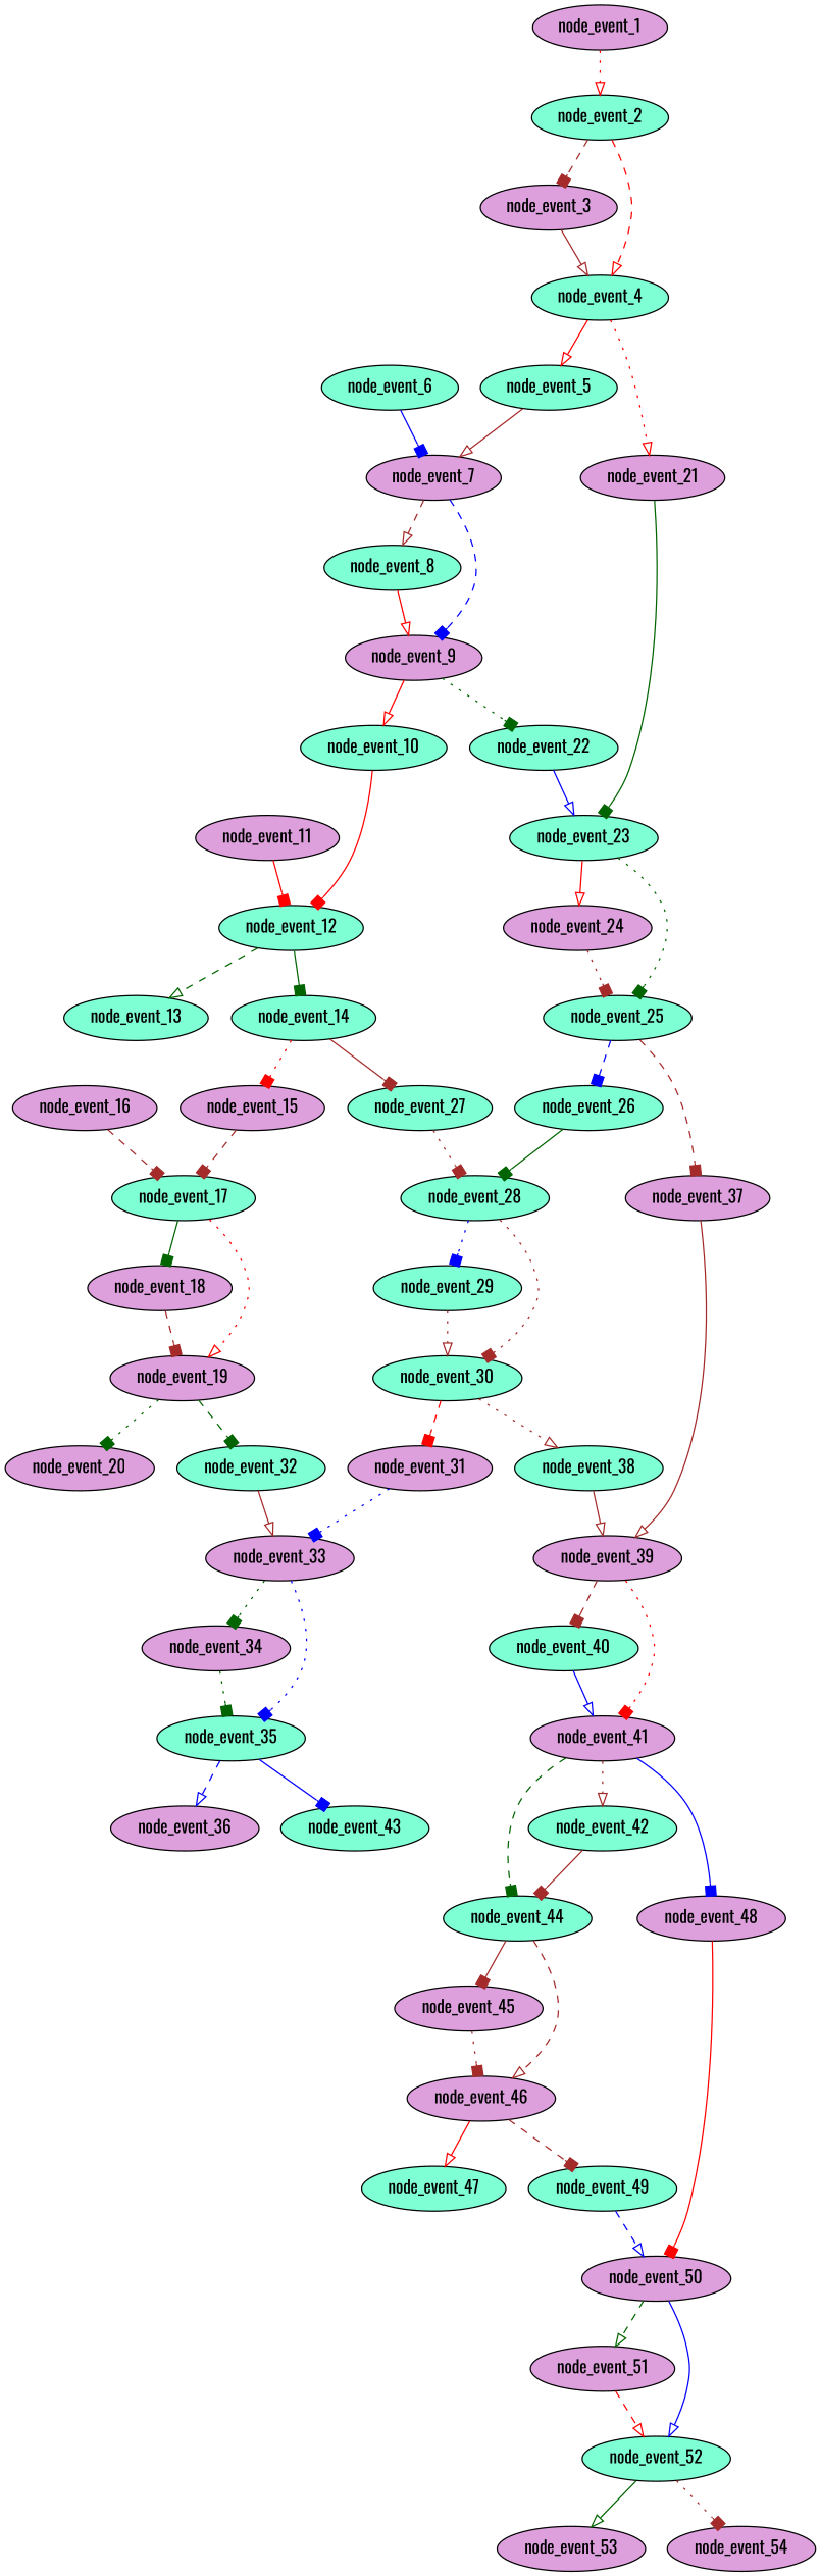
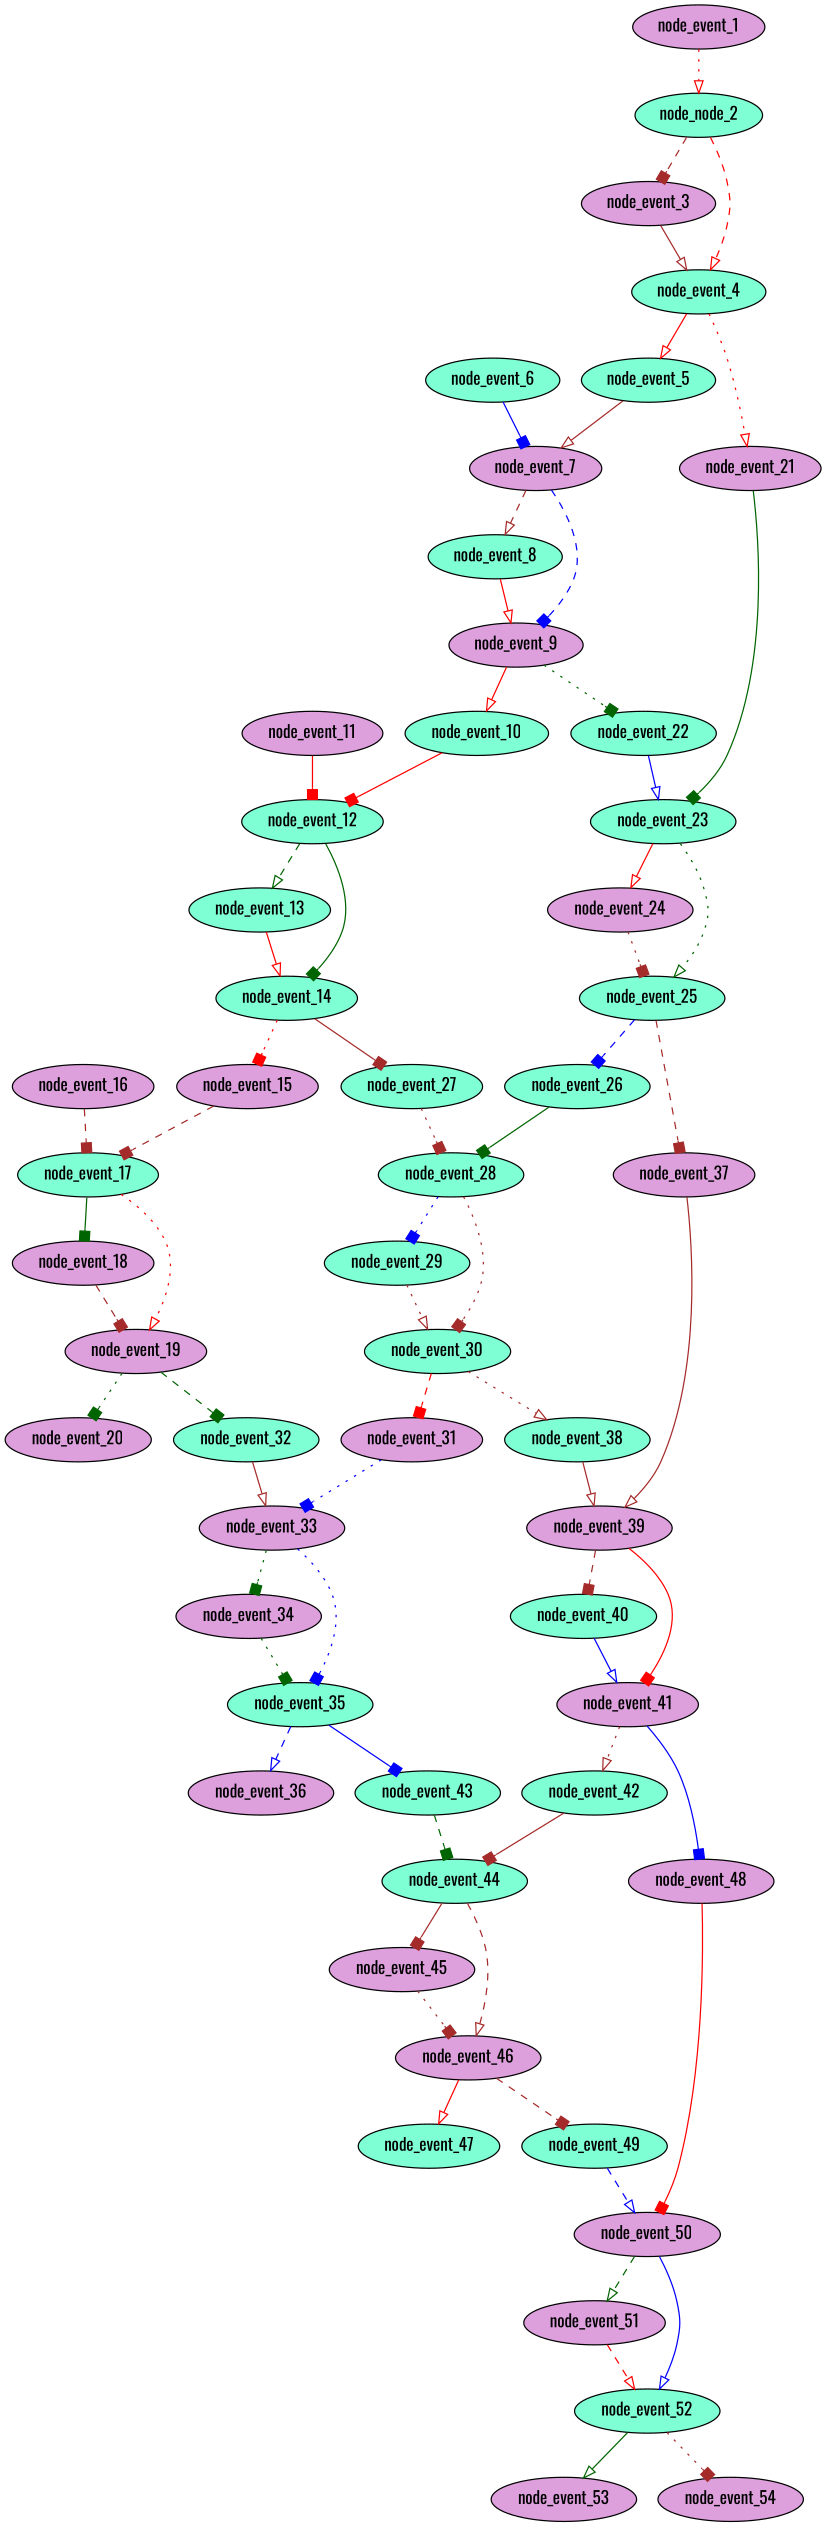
  digraph {
    fontname=Oswald
    node [Dependencies=0 Depth=1 EventType="DotQasm.Scheduling.GateEvent" Latency="00:00:00.0010000" Priority=0.001 fillcolor=aquamarine fontname=Oswald style=filled]
    edge [arrowhead=box color=brown fontname=Oswald style=solid]
-   node_event_2 [Dependencies=2 Depth=2 EventIndex=2 EventType="DotQasm.Scheduling.ControlledGateEvent" Latency="00:00:00.0020000" Priority=0.04200000000000002]
+   node_event_2 [Dependencies=2 Depth=2 EventIndex=2 EventType="DotQasm.Scheduling.ControlledGateEvent" Latency="00:00:00.0020000" Priority=0.04200000000000002 label=node_node_2]
    node_event_3 [Dependencies=3 Depth=3 EventIndex=3 Priority=0.04000000000000002 fillcolor=plum]
    node_event_4 [Dependencies=7 Depth=4 EventIndex=4 EventType="DotQasm.Scheduling.ControlledGateEvent" Latency="00:00:00.0020000" Priority=0.03900000000000002]
    node_event_1 [EventIndex=1 Priority=0.043000000000000024 fillcolor=plum]
    node_event_5 [Dependencies=8 Depth=5 EventIndex=5 Priority=0.03700000000000002]
    node_event_21 [Dependencies=8 Depth=5 EventIndex=21 Priority=0.031000000000000014 fillcolor=plum]
    node_event_7 [Dependencies=10 Depth=6 EventIndex=7 EventType="DotQasm.Scheduling.ControlledGateEvent" Latency="00:00:00.0020000" Priority=0.03600000000000002 fillcolor=plum]
    node_event_23 [Dependencies=34 Depth=10 EventIndex=23 EventType="DotQasm.Scheduling.ControlledGateEvent" Latency="00:00:00.0020000" Priority=0.030000000000000013]
    node_event_8 [Dependencies=11 Depth=7 EventIndex=8 Priority=0.034000000000000016]
    node_event_9 [Dependencies=23 Depth=8 EventIndex=9 EventType="DotQasm.Scheduling.ControlledGateEvent" Latency="00:00:00.0020000" Priority=0.033000000000000015 fillcolor=plum]
    node_event_6 [EventIndex=6 Priority=0.03700000000000002]
    node_event_10 [Dependencies=24 Depth=9 EventIndex=10 Priority=0.031000000000000014]
    node_event_22 [Dependencies=24 Depth=9 EventIndex=22 Priority=0.031000000000000014]
    node_event_12 [Dependencies=26 Depth=10 EventIndex=12 EventType="DotQasm.Scheduling.ControlledGateEvent" Latency="00:00:00.0020000" Priority=0.030000000000000013]
    node_event_13 [Dependencies=27 Depth=11 EventIndex=13 Priority=0.02800000000000001]
    node_event_14 [Dependencies=55 Depth=12 EventIndex=14 EventType="DotQasm.Scheduling.ControlledGateEvent" Latency="00:00:00.0020000" Priority=0.02700000000000001]
    node_event_11 [EventIndex=11 Priority=0.031000000000000014 fillcolor=plum]
    node_event_15 [Dependencies=56 Depth=13 EventIndex=15 Priority=0.02500000000000001 fillcolor=plum]
    node_event_27 [Dependencies=56 Depth=13 EventIndex=27 Priority=0.02500000000000001]
    node_event_17 [Dependencies=58 Depth=14 EventIndex=17 EventType="DotQasm.Scheduling.ControlledGateEvent" Latency="00:00:00.0020000" Priority=0.024000000000000007]
    node_event_28 [Dependencies=130 Depth=14 EventIndex=28 EventType="DotQasm.Scheduling.ControlledGateEvent" Latency="00:00:00.0020000" Priority=0.024000000000000007]
    node_event_18 [Dependencies=59 Depth=15 EventIndex=18 Priority=0.022000000000000006 fillcolor=plum]
    node_event_19 [Dependencies=119 Depth=16 EventIndex=19 EventType="DotQasm.Scheduling.ControlledGateEvent" Latency="00:00:00.0020000" Priority=0.021000000000000005 fillcolor=plum]
    node_event_16 [EventIndex=16 Priority=0.02500000000000001 fillcolor=plum]
    node_event_20 [Dependencies=120 Depth=17 EventIndex=20 fillcolor=plum]
    node_event_32 [Dependencies=120 Depth=17 EventIndex=32 Priority=0.019000000000000003]
    node_event_33 [Dependencies=386 Depth=18 EventIndex=33 EventType="DotQasm.Scheduling.ControlledGateEvent" Latency="00:00:00.0020000" Priority=0.018000000000000002 fillcolor=plum]
    node_event_24 [Dependencies=35 Depth=11 EventIndex=24 Priority=0.02800000000000001 fillcolor=plum]
    node_event_25 [Dependencies=71 Depth=12 EventIndex=25 EventType="DotQasm.Scheduling.ControlledGateEvent" Latency="00:00:00.0020000" Priority=0.02700000000000001]
    node_event_26 [Dependencies=72 Depth=13 EventIndex=26 Priority=0.02500000000000001]
    node_event_37 [Dependencies=72 Depth=13 EventIndex=37 Priority=0.019000000000000003 fillcolor=plum]
    node_event_39 [Dependencies=338 Depth=18 EventIndex=39 EventType="DotQasm.Scheduling.ControlledGateEvent" Latency="00:00:00.0020000" Priority=0.018000000000000002 fillcolor=plum]
    node_event_29 [Dependencies=131 Depth=15 EventIndex=29 Priority=0.022000000000000006]
    node_event_30 [Dependencies=263 Depth=16 EventIndex=30 EventType="DotQasm.Scheduling.ControlledGateEvent" Latency="00:00:00.0020000" Priority=0.021000000000000005]
    node_event_31 [Dependencies=264 Depth=17 EventIndex=31 Priority=0.019000000000000003 fillcolor=plum]
    node_event_38 [Dependencies=264 Depth=17 EventIndex=38 Priority=0.019000000000000003]
    node_event_34 [Dependencies=387 Depth=19 EventIndex=34 Priority=0.016 fillcolor=plum]
    node_event_35 [Dependencies=775 Depth=20 EventIndex=35 EventType="DotQasm.Scheduling.ControlledGateEvent" Latency="00:00:00.0020000" Priority=0.015000000000000001]
    node_event_36 [Dependencies=776 Depth=21 EventIndex=36 fillcolor=plum]
    node_event_43 [Dependencies=776 Depth=21 EventIndex=43 Priority=0.013000000000000001]
    node_event_44 [Dependencies=1458 Depth=22 EventIndex=44 EventType="DotQasm.Scheduling.ControlledGateEvent" Latency="00:00:00.0020000" Priority=0.012000000000000002]
    node_event_40 [Dependencies=339 Depth=19 EventIndex=40 Priority=0.016]
    node_event_41 [Dependencies=679 Depth=20 EventIndex=41 EventType="DotQasm.Scheduling.ControlledGateEvent" Latency="00:00:00.0020000" Priority=0.015000000000000001 fillcolor=plum]
    node_event_42 [Dependencies=680 Depth=21 EventIndex=42 Priority=0.013000000000000001]
    node_event_48 [Dependencies=680 Depth=21 EventIndex=48 Priority=0.007 fillcolor=plum]
    node_event_50 [Dependencies=3602 Depth=26 EventIndex=50 EventType="DotQasm.Scheduling.ControlledGateEvent" Latency="00:00:00.0020000" Priority=0.006 fillcolor=plum]
    node_event_45 [Dependencies=1459 Depth=23 EventIndex=45 Priority=0.010000000000000002 fillcolor=plum]
    node_event_46 [Dependencies=2919 Depth=24 EventIndex=46 EventType="DotQasm.Scheduling.ControlledGateEvent" Latency="00:00:00.0020000" Priority=0.009000000000000001 fillcolor=plum]
    node_event_47 [Dependencies=2920 Depth=25 EventIndex=47]
    node_event_49 [Dependencies=2920 Depth=25 EventIndex=49 Priority=0.007]
    node_event_51 [Dependencies=3603 Depth=27 EventIndex=51 Priority=0.004 fillcolor=plum]
    node_event_52 [Dependencies=7207 Depth=28 EventIndex=52 EventType="DotQasm.Scheduling.ControlledGateEvent" Latency="00:00:00.0020000" Priority=0.003]
    node_event_53 [Dependencies=7208 Depth=29 EventIndex=53 fillcolor=plum]
    node_event_54 [Dependencies=7208 Depth=29 EventIndex=54 fillcolor=plum]
    node_event_2 -> node_event_3 [style=dashed]
    node_event_2 -> node_event_4 [arrowhead=onormal color=red style=dashed]
    node_event_3 -> node_event_4 [arrowhead=onormal]
    node_event_4 -> node_event_5 [arrowhead=onormal color=red]
    node_event_4 -> node_event_21 [arrowhead=onormal color=red style=dotted]
    node_event_1 -> node_event_2 [arrowhead=onormal color=red style=dotted]
    node_event_5 -> node_event_7 [arrowhead=onormal]
    node_event_21 -> node_event_23 [color=darkgreen]
    node_event_7 -> node_event_8 [arrowhead=onormal style=dashed]
    node_event_7 -> node_event_9 [color=blue style=dashed]
    node_event_23 -> node_event_24 [arrowhead=onormal color=red]
-   node_event_23 -> node_event_25 [color=darkgreen style=dotted]
+   node_event_23 -> node_event_25 [arrowhead=onormal color=darkgreen style=dotted]
    node_event_8 -> node_event_9 [arrowhead=onormal color=red]
    node_event_9 -> node_event_10 [arrowhead=onormal color=red]
    node_event_9 -> node_event_22 [color=darkgreen style=dotted]
    node_event_6 -> node_event_7 [color=blue]
    node_event_10 -> node_event_12 [color=red]
    node_event_22 -> node_event_23 [arrowhead=onormal color=blue]
    node_event_12 -> node_event_13 [arrowhead=onormal color=darkgreen style=dashed]
    node_event_12 -> node_event_14 [color=darkgreen]
+   node_event_13 -> node_event_14 [arrowhead=onormal color=red]
    node_event_14 -> node_event_15 [color=red style=dotted]
    node_event_14 -> node_event_27
    node_event_11 -> node_event_12 [color=red]
    node_event_15 -> node_event_17 [style=dashed]
    node_event_27 -> node_event_28 [style=dotted]
    node_event_17 -> node_event_18 [color=darkgreen]
    node_event_17 -> node_event_19 [arrowhead=onormal color=red style=dotted]
    node_event_28 -> node_event_29 [color=blue style=dotted]
    node_event_28 -> node_event_30 [style=dotted]
    node_event_18 -> node_event_19 [style=dashed]
    node_event_19 -> node_event_20 [color=darkgreen style=dotted]
    node_event_19 -> node_event_32 [color=darkgreen style=dashed]
    node_event_16 -> node_event_17 [style=dashed]
    node_event_32 -> node_event_33 [arrowhead=onormal]
    node_event_33 -> node_event_34 [color=darkgreen style=dotted]
    node_event_33 -> node_event_35 [color=blue style=dotted]
    node_event_24 -> node_event_25 [style=dotted]
    node_event_25 -> node_event_26 [color=blue style=dashed]
    node_event_25 -> node_event_37 [style=dashed]
    node_event_26 -> node_event_28 [color=darkgreen]
    node_event_37 -> node_event_39 [arrowhead=onormal]
    node_event_39 -> node_event_40 [style=dashed]
-   node_event_39 -> node_event_41 [color=red style=dotted]
+   node_event_39 -> node_event_41 [color=red]
    node_event_29 -> node_event_30 [arrowhead=onormal style=dotted]
    node_event_30 -> node_event_31 [color=red style=dashed]
    node_event_30 -> node_event_38 [arrowhead=onormal style=dotted]
    node_event_31 -> node_event_33 [color=blue style=dotted]
    node_event_38 -> node_event_39 [arrowhead=onormal]
    node_event_34 -> node_event_35 [color=darkgreen style=dotted]
    node_event_35 -> node_event_36 [arrowhead=onormal color=blue style=dashed]
    node_event_35 -> node_event_43 [color=blue]
-   node_event_41 -> node_event_44 [color=darkgreen style=dashed]
+   node_event_43 -> node_event_44 [color=darkgreen style=dashed]
    node_event_44 -> node_event_45
    node_event_44 -> node_event_46 [arrowhead=onormal style=dashed]
    node_event_40 -> node_event_41 [arrowhead=onormal color=blue]
    node_event_41 -> node_event_42 [arrowhead=onormal style=dotted]
    node_event_41 -> node_event_48 [color=blue]
    node_event_42 -> node_event_44
    node_event_48 -> node_event_50 [color=red]
    node_event_50 -> node_event_51 [arrowhead=onormal color=darkgreen style=dashed]
    node_event_50 -> node_event_52 [arrowhead=onormal color=blue]
    node_event_45 -> node_event_46 [style=dotted]
    node_event_46 -> node_event_47 [arrowhead=onormal color=red]
    node_event_46 -> node_event_49 [style=dashed]
    node_event_49 -> node_event_50 [arrowhead=onormal color=blue style=dashed]
    node_event_51 -> node_event_52 [arrowhead=onormal color=red style=dashed]
    node_event_52 -> node_event_53 [arrowhead=onormal color=darkgreen]
    node_event_52 -> node_event_54 [style=dotted]
  }
